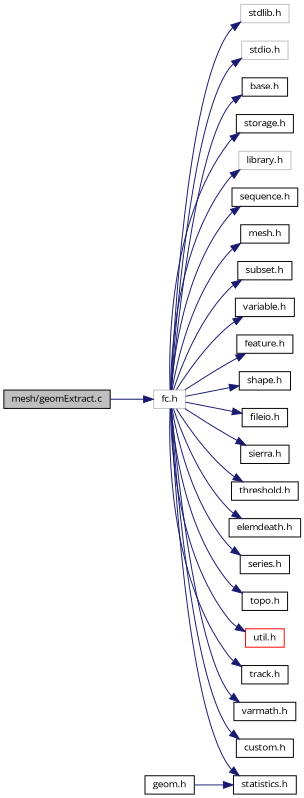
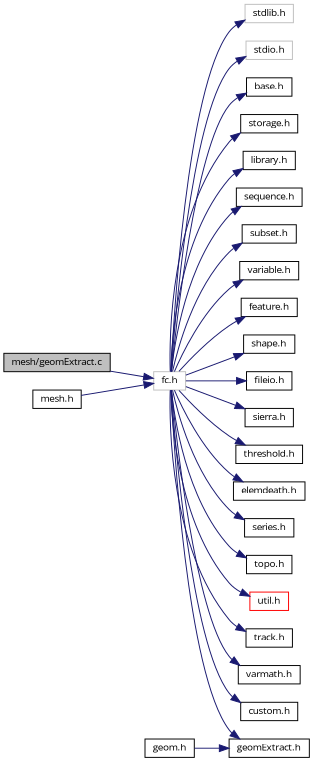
  digraph {
    fontname="Open Sans"
    rankdir=LR
    node [color=black fillcolor=white fontname="Open Sans" fontsize=10 shape=record style=filled]
    edge [color=midnightblue fontname="Open Sans" fontsize=10 labelfontname="FreeSans.ttf" labelfontsize=10 style=solid]
    n1 [fillcolor=grey75 fontcolor=black height=0.2 label="mesh/geomExtract.c" width=0.4]
    n2 [color=grey75 height=0.2 label="fc.h" width=0.4]
    n3 [color=grey75 height=0.2 label="stdlib.h" width=0.4]
    n4 [color=grey75 height=0.2 label="stdio.h" width=0.4]
    n5 [height=0.2 label="base.h" width=0.4]
    n6 [height=0.2 label="storage.h" width=0.4]
-   n7 [color=grey75 height=0.2 label="library.h" width=0.4]
+   n7 [height=0.2 label="library.h" width=0.4]
    n8 [height=0.2 label="sequence.h" width=0.4]
    n9 [height=0.2 label="mesh.h" width=0.4]
    n10 [height=0.2 label="subset.h" width=0.4]
    n11 [height=0.2 label="variable.h" width=0.4]
    n12 [height=0.2 label="feature.h" width=0.4]
    n13 [height=0.2 label="shape.h" width=0.4]
    n14 [height=0.2 label="fileio.h" width=0.4]
-   n15 [height=0.2 label="statistics.h" width=0.4]
+   n15 [height=0.2 label="geomExtract.h" width=0.4]
    n16 [height=0.2 label="sierra.h" width=0.4]
    n17 [height=0.2 label="threshold.h" width=0.4]
    n18 [height=0.2 label="elemdeath.h" width=0.4]
    n19 [height=0.2 label="series.h" width=0.4]
    n20 [height=0.2 label="topo.h" width=0.4]
    n21 [color=red height=0.2 label="util.h" width=0.4]
    n22 [height=0.2 label="track.h" width=0.4]
    n23 [height=0.2 label="varmath.h" width=0.4]
    n24 [height=0.2 label="custom.h" width=0.4]
    n25 [height=0.2 label="geom.h" width=0.4]
    n1 -> n2
    n2 -> n3
    n2 -> n4
    n2 -> n5
    n2 -> n6
    n2 -> n7
    n2 -> n8
-   n2 -> n9
+   n9 -> n2
    n2 -> n10
    n2 -> n11
    n2 -> n12
    n2 -> n13
    n2 -> n14
    n2 -> n15
    n2 -> n16
    n2 -> n17
    n2 -> n18
    n2 -> n19
    n2 -> n20
    n2 -> n21
    n2 -> n22
    n2 -> n23
    n2 -> n24
    n25 -> n15
  }
